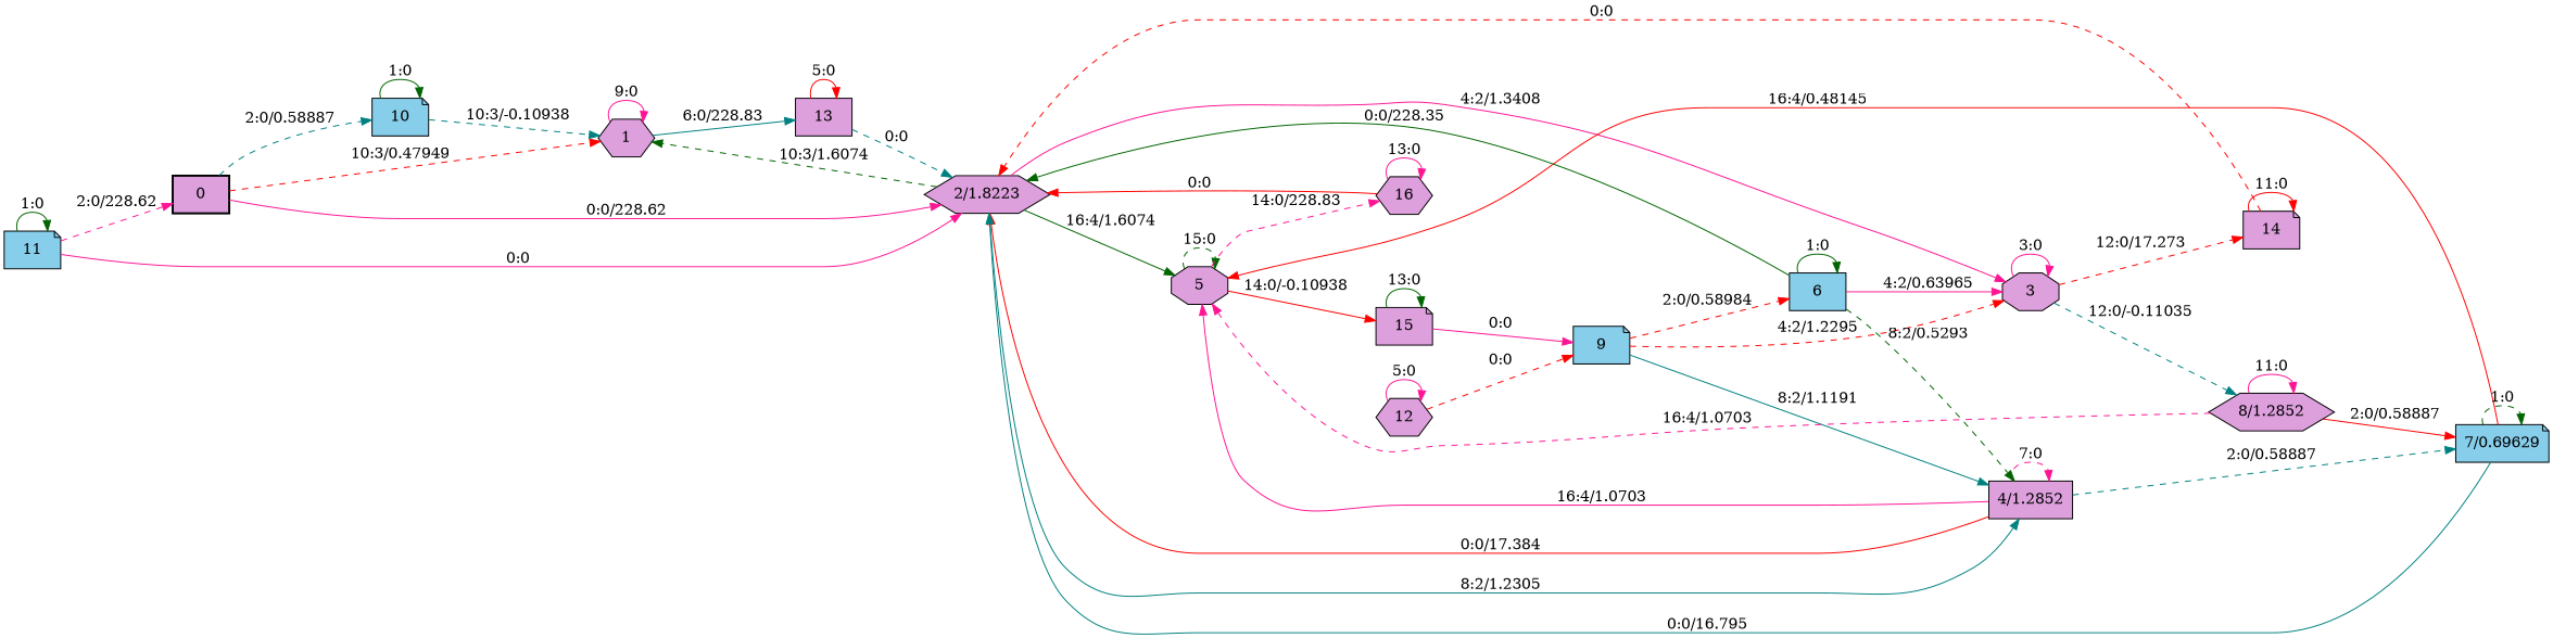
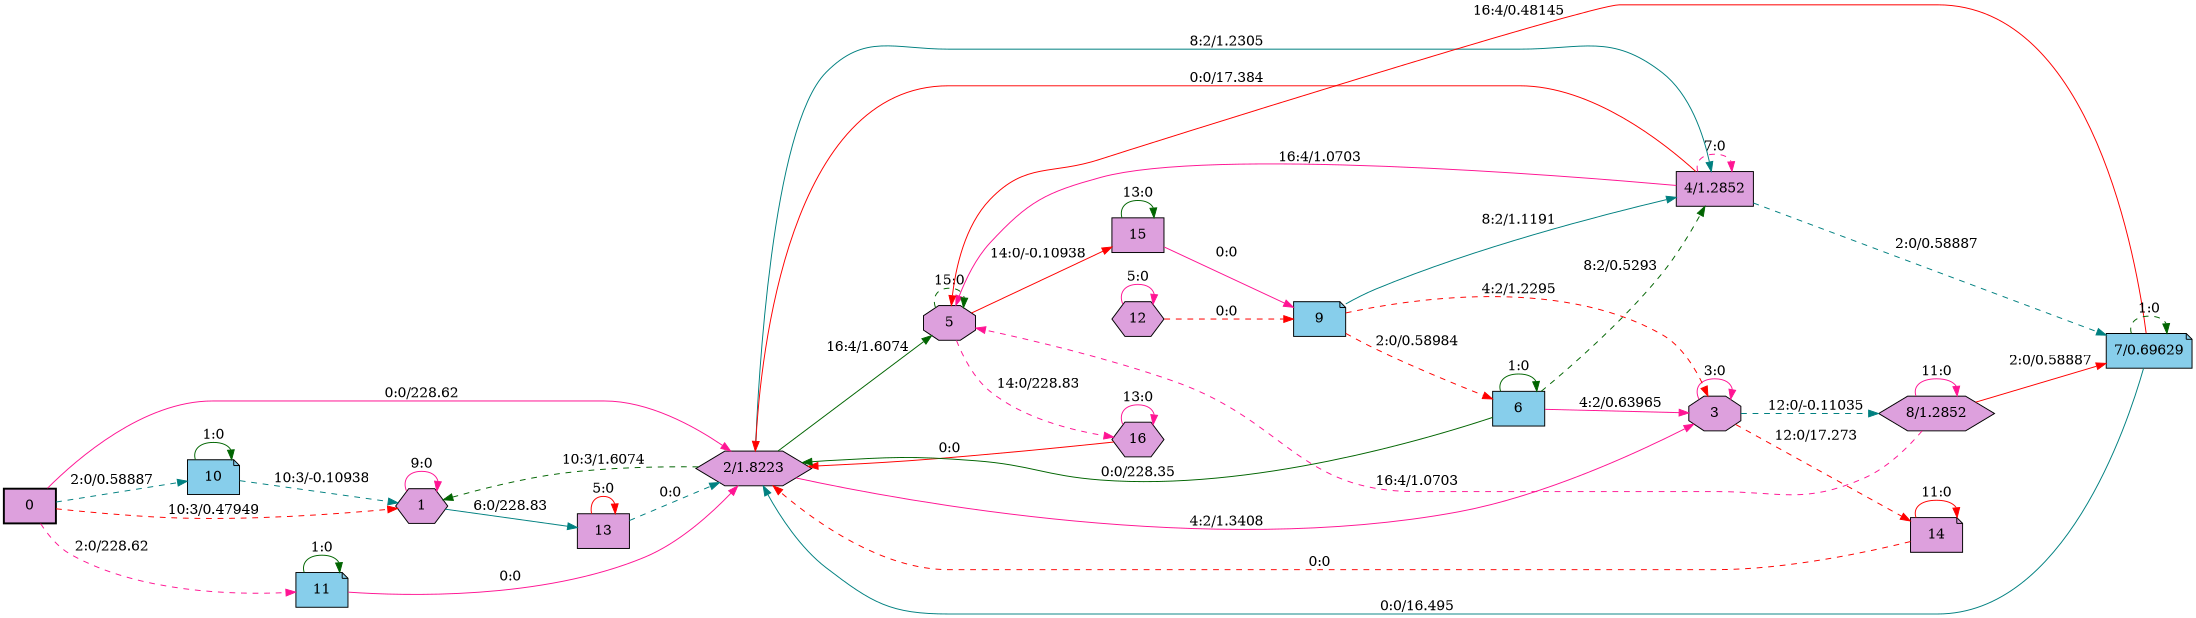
  digraph {
    nodesep=0.25
    rankdir=LR
    ranksep=0.4
    node [fillcolor=plum fontsize=14 shape=box style="solid,filled"]
    edge [color=deeppink fontsize=14 style=solid]
    n1 [label=0 style="bold,filled"]
    n2 [label=1 shape=hexagon]
    n3 [label="2/1.8223" shape=hexagon]
    n4 [fillcolor=skyblue label=10 shape=note]
    n5 [fillcolor=skyblue label=11 shape=note]
    n6 [label=13]
    n7 [label=3 shape=octagon]
    n8 [label="4/1.2852"]
    n9 [label=5 shape=octagon]
    n10 [label=12 shape=hexagon]
    n11 [fillcolor=skyblue label=9 shape=note]
    n12 [label="8/1.2852" shape=hexagon]
    n13 [label=14 shape=note]
    n14 [fillcolor=skyblue label="7/0.69629" shape=note]
-   n15 [label=15 shape=note]
+   n15 [label=15]
    n16 [label=16 shape=hexagon]
    n17 [fillcolor=skyblue label=6]
    n1 -> n2 [color=red label="10:3/0.47949" style=dashed]
    n1 -> n3 [label="0:0/228.62"]
    n1 -> n4 [color=teal label="2:0/0.58887" style=dashed]
-   n5 -> n1 [label="2:0/228.62" style=dashed]
+   n1 -> n5 [label="2:0/228.62" style=dashed]
    n2 -> n2 [label="9:0"]
    n2 -> n6 [color=teal label="6:0/228.83"]
    n3 -> n2 [color=darkgreen label="10:3/1.6074" style=dashed]
    n3 -> n7 [label="4:2/1.3408"]
    n3 -> n8 [color=teal label="8:2/1.2305"]
    n3 -> n9 [color=darkgreen label="16:4/1.6074"]
    n4 -> n2 [color=teal label="10:3/-0.10938" style=dashed]
    n4 -> n4 [color=darkgreen label="1:0"]
    n5 -> n3 [label="0:0"]
    n5 -> n5 [color=darkgreen label="1:0"]
    n6 -> n3 [color=teal label="0:0" style=dashed]
    n6 -> n6 [color=red label="5:0"]
    n7 -> n7 [label="3:0"]
    n7 -> n12 [color=teal label="12:0/-0.11035" style=dashed]
    n7 -> n13 [color=red label="12:0/17.273" style=dashed]
    n8 -> n3 [color=red label="0:0/17.384"]
    n8 -> n8 [label="7:0" style=dashed]
    n8 -> n9 [label="16:4/1.0703"]
    n8 -> n14 [color=teal label="2:0/0.58887" style=dashed]
    n9 -> n9 [color=darkgreen label="15:0" style=dashed]
    n9 -> n15 [color=red label="14:0/-0.10938"]
    n9 -> n16 [label="14:0/228.83" style=dashed]
    n10 -> n10 [label="5:0"]
    n10 -> n11 [color=red label="0:0" style=dashed]
    n11 -> n7 [color=red label="4:2/1.2295" style=dashed]
    n11 -> n8 [color=teal label="8:2/1.1191"]
    n11 -> n17 [color=red label="2:0/0.58984" style=dashed]
    n12 -> n9 [label="16:4/1.0703" style=dashed]
    n12 -> n12 [label="11:0"]
    n12 -> n14 [color=red label="2:0/0.58887"]
    n13 -> n3 [color=red label="0:0" style=dashed]
    n13 -> n13 [color=red label="11:0"]
-   n14 -> n3 [color=teal label="0:0/16.795"]
+   n14 -> n3 [color=teal label="0:0/16.495"]
    n14 -> n9 [color=red label="16:4/0.48145"]
    n14 -> n14 [color=darkgreen label="1:0" style=dashed]
    n15 -> n11 [label="0:0"]
    n15 -> n15 [color=darkgreen label="13:0"]
    n16 -> n3 [color=red label="0:0"]
    n16 -> n16 [label="13:0"]
    n17 -> n3 [color=darkgreen label="0:0/228.35"]
    n17 -> n7 [label="4:2/0.63965"]
    n17 -> n8 [color=darkgreen label="8:2/0.5293" style=dashed]
    n17 -> n17 [color=darkgreen label="1:0"]
  }
